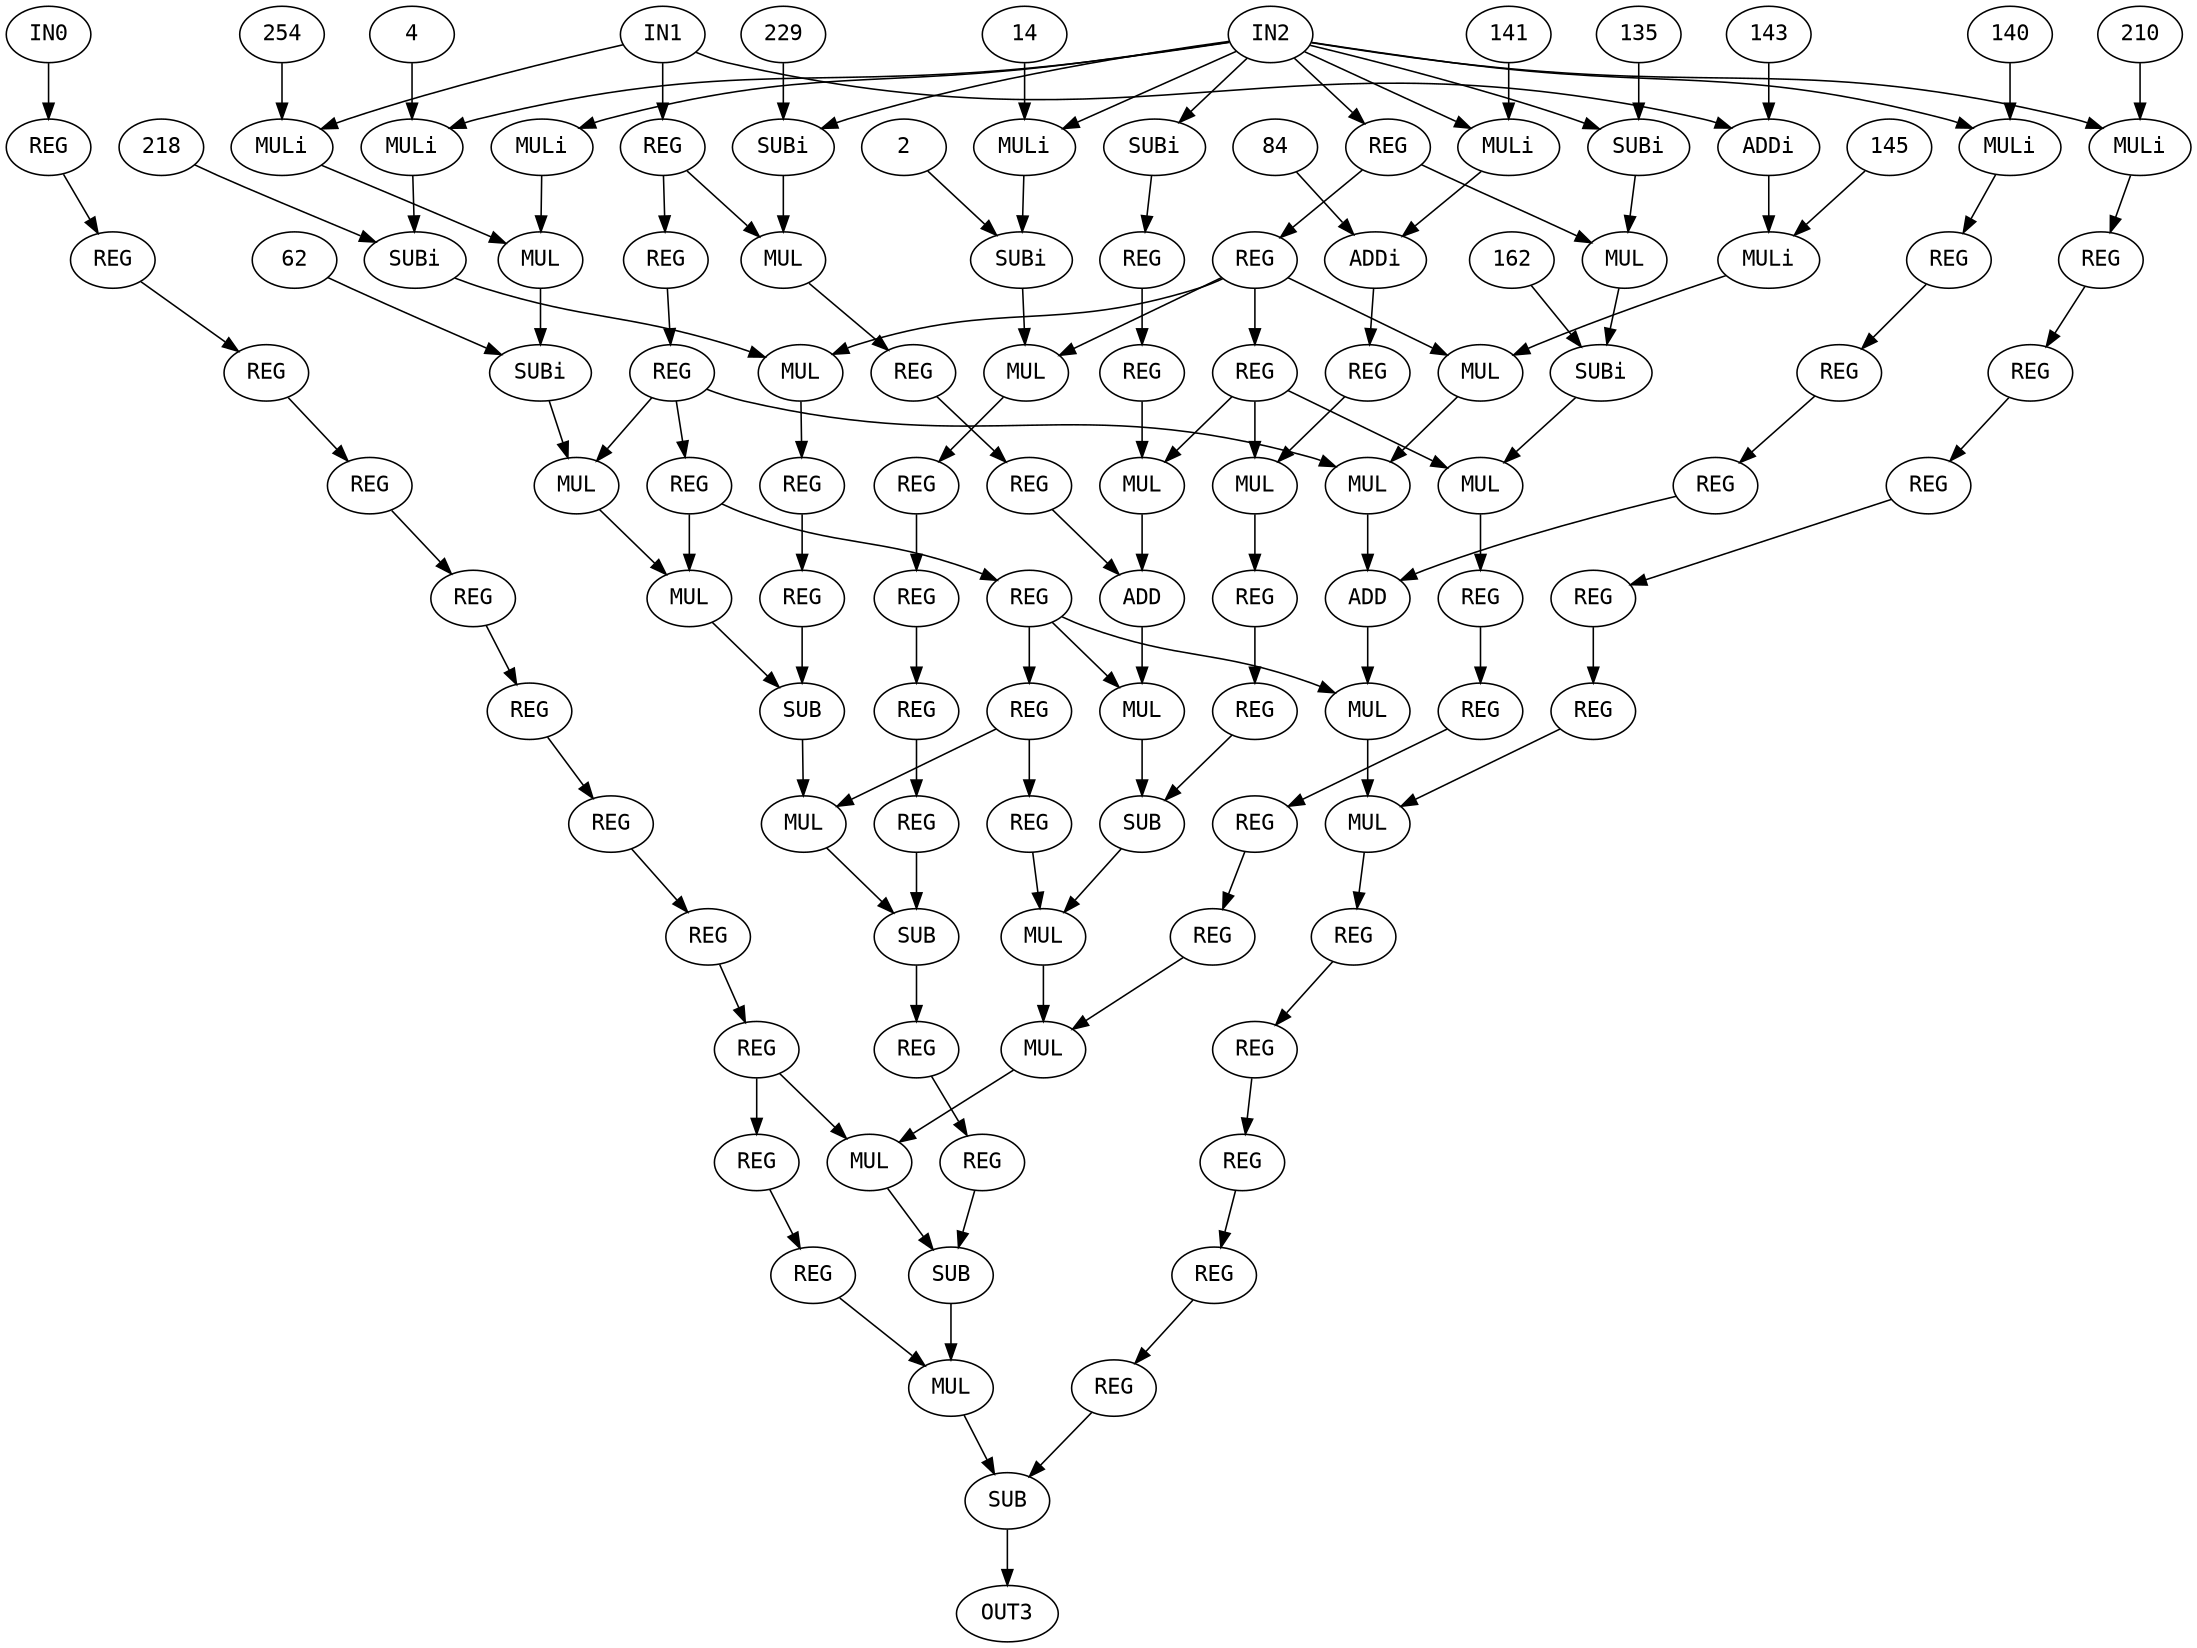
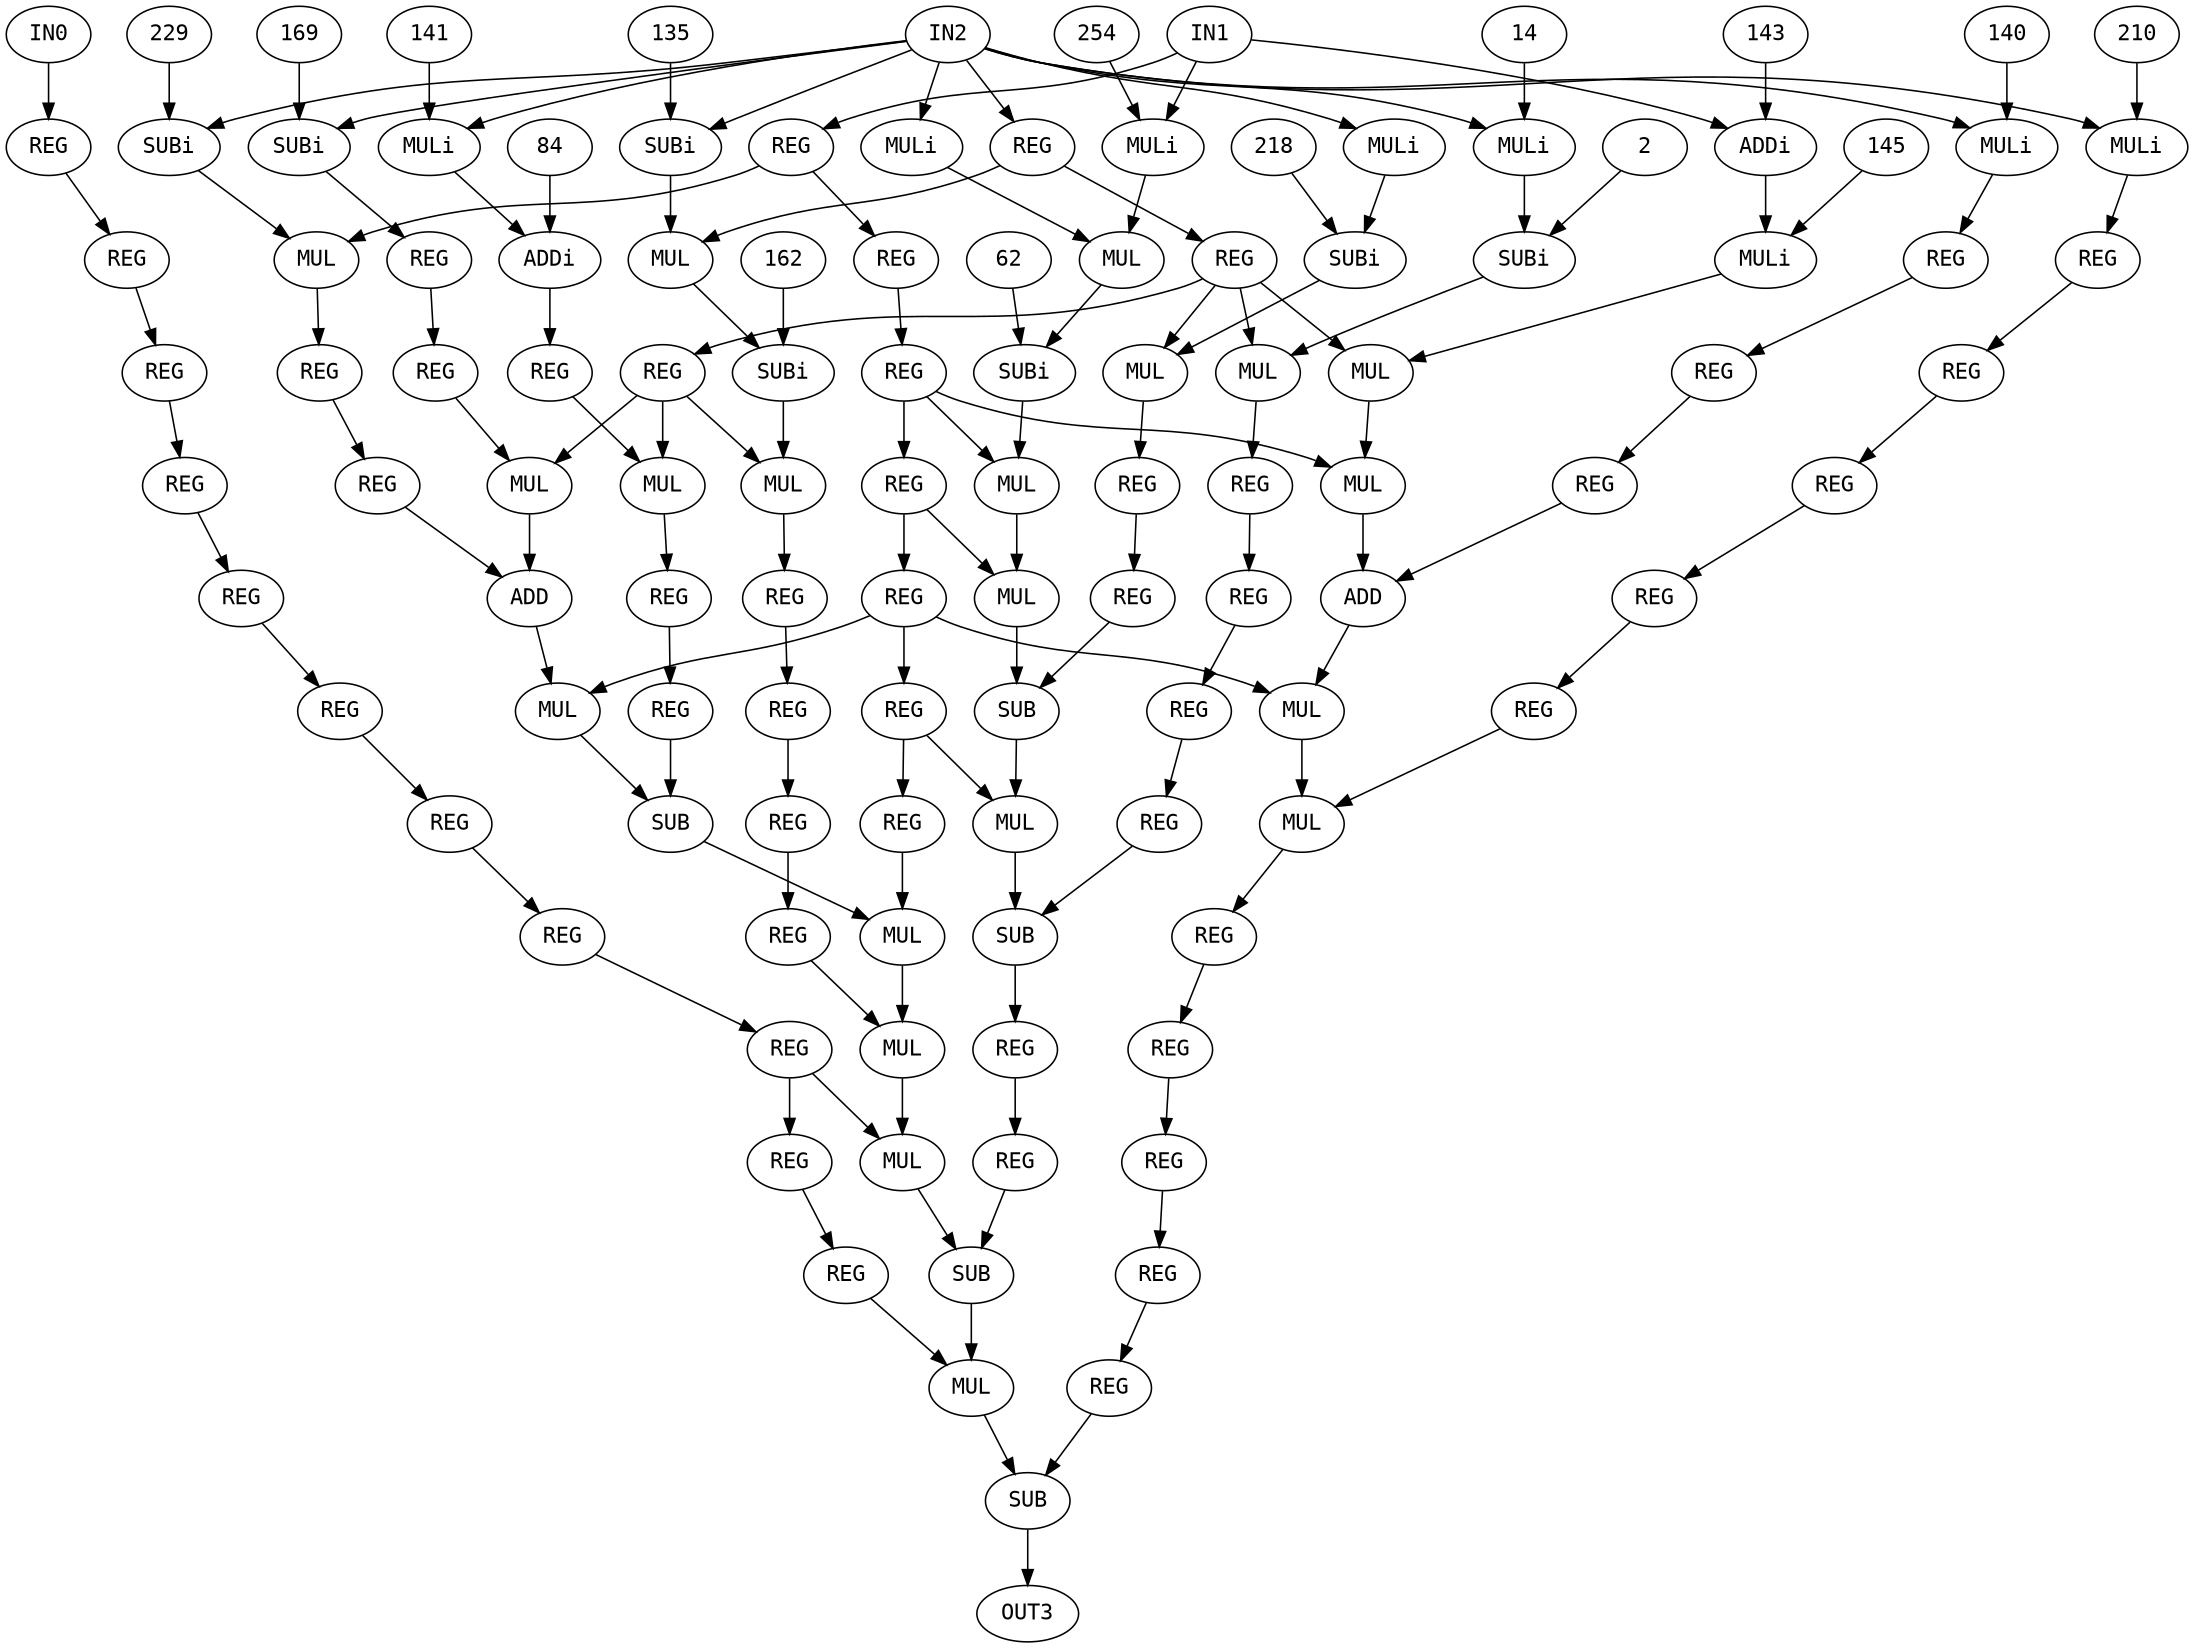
  digraph {
    fontname="DejaVu Sans Mono"
    node [fontname="DejaVu Sans Mono"]
    edge [fontname="DejaVu Sans Mono"]
    n1 [label=IN0]
    n2 [label=REG]
    n3 [label=REG]
    n4 [label=IN1]
    n5 [VALUE=143 label=ADDi]
    n6 [VALUE=254 label=MULi]
    n7 [label=REG]
    n8 [VALUE=145 label=MULi]
    n9 [label=MUL]
    n10 [label=MUL]
    n11 [label=REG]
    n12 [label=IN2]
    n13 [VALUE=141 label=MULi]
    n14 [VALUE=14 label=MULi]
    n15 [VALUE=4 label=MULi]
    n16 [VALUE=210 label=MULi]
    n17 [VALUE=100 label=MULi]
    n18 [VALUE=1 label=MULi]
    n19 [VALUE=135 label=SUBi]
    n20 [VALUE=229 label=SUBi]
    n21 [VALUE=169 label=SUBi]
    n22 [label=REG]
    n23 [VALUE=84 label=ADDi]
    n24 [VALUE=2 label=SUBi]
    n25 [VALUE=218 label=SUBi]
    n26 [label=REG]
    n27 [label=REG]
    n28 [label=MUL]
    n29 [label=REG]
    n30 [label=REG]
    n31 [label=OUT3]
    n32 [label=MUL]
    n33 [label=SUB]
    n34 [label=MUL]
    n35 [label=MUL]
    n36 [label=SUB]
    n37 [label=REG]
    n38 [VALUE=162 label=SUBi]
    n39 [label=MUL]
    n40 [label=SUB]
    n41 [label=MUL]
    n42 [label=REG]
    n43 [label=REG]
    n44 [label=MUL]
    n45 [label=MUL]
    n46 [label=ADD]
    n47 [label=MUL]
    n48 [label=REG]
    n49 [label=REG]
    n50 [label=MUL]
    n51 [label=SUB]
    n52 [label=MUL]
    n53 [label=MUL]
    n54 [label=REG]
    n55 [label=REG]
    n56 [label=MUL]
    n57 [label=MUL]
    n58 [label=SUB]
    n59 [label=MUL]
    n60 [label=REG]
    n61 [label=MUL]
    n62 [label=ADD]
    n63 [label=REG]
    n64 [label=REG]
    n65 [label=MUL]
    n66 [label=MUL]
    n67 [label=REG]
    n68 [label=REG]
    n69 [label=REG]
    n70 [VALUE=62 label=SUBi]
    n71 [label=REG]
    n72 [label=143]
    n73 [label=REG]
    n74 [label=84]
    n75 [label=254]
    n76 [label=145]
    n77 [label=141]
    n78 [label=14]
-   n79 [label=4]
    n80 [label=REG]
    n81 [label=210]
    n82 [label=REG]
    n83 [label=140]
    n84 [label=62]
    n85 [label=135]
    n86 [label=162]
    n87 [label=2]
    n88 [label=229]
    n89 [label=218]
    n90 [label=REG]
+   n91 [label=169]
    n92 [label=REG]
    n93 [label=REG]
    n94 [label=REG]
    n95 [label=REG]
    n96 [label=REG]
    n97 [label=REG]
    n98 [label=REG]
    n99 [label=REG]
    n100 [label=REG]
    n101 [label=REG]
    n102 [label=REG]
    n103 [label=REG]
    n104 [label=REG]
    n105 [label=REG]
    n106 [label=REG]
    n107 [label=REG]
    n108 [label=REG]
    n109 [label=REG]
    n110 [label=REG]
    n111 [label=REG]
    n112 [label=REG]
    n113 [label=REG]
    n114 [label=REG]
    n115 [label=REG]
    n116 [label=REG]
    n117 [label=REG]
    n1 -> n2
    n2 -> n3
    n3 -> n109
    n4 -> n5
    n4 -> n6
    n4 -> n7
    n5 -> n8
    n6 -> n9
    n7 -> n10
    n7 -> n11
    n8 -> n44
    n9 -> n70
    n10 -> n54
    n11 -> n94
    n12 -> n13
    n12 -> n14
    n12 -> n15
    n12 -> n16
    n12 -> n17
    n12 -> n18
    n12 -> n19
    n12 -> n20
    n12 -> n21
    n12 -> n22
    n13 -> n23
    n14 -> n24
    n15 -> n25
    n16 -> n26
    n17 -> n27
    n18 -> n9
    n19 -> n28
    n20 -> n10
    n21 -> n29
    n22 -> n28
    n22 -> n30
    n23 -> n73
    n24 -> n66
    n25 -> n41
    n26 -> n80
    n27 -> n82
    n28 -> n38
    n29 -> n90
    n30 -> n41
    n30 -> n44
    n30 -> n66
    n30 -> n99
    n32 -> n33
    n33 -> n34
    n34 -> n40
    n35 -> n36
    n36 -> n37
    n37 -> n71
    n38 -> n39
    n39 -> n63
    n40 -> n31
    n41 -> n42
    n42 -> n43
    n43 -> n58
    n44 -> n45
    n45 -> n46
    n46 -> n53
    n47 -> n48
    n48 -> n49
    n49 -> n51
    n50 -> n51
    n51 -> n52
    n52 -> n56
    n53 -> n59
    n54 -> n55
    n55 -> n62
    n56 -> n32
    n57 -> n58
    n58 -> n35
    n59 -> n60
    n60 -> n69
    n61 -> n62
    n62 -> n50
    n63 -> n64
    n64 -> n104
    n65 -> n57
    n66 -> n67
    n67 -> n68
    n68 -> n92
    n69 -> n106
    n70 -> n65
    n71 -> n33
    n72 -> n5
    n73 -> n47
    n74 -> n23
    n75 -> n6
    n76 -> n8
    n77 -> n13
    n78 -> n14
-   n79 -> n15
    n80 -> n101
    n81 -> n16
    n82 -> n100
    n83 -> n17
    n84 -> n70
    n85 -> n19
    n86 -> n38
    n87 -> n24
    n88 -> n20
    n89 -> n25
    n90 -> n61
+   n91 -> n21
    n92 -> n93
    n93 -> n36
    n94 -> n45
    n94 -> n65
    n94 -> n95
    n95 -> n57
    n95 -> n96
    n96 -> n50
    n96 -> n53
    n96 -> n97
    n97 -> n35
    n97 -> n98
    n98 -> n52
    n99 -> n39
    n99 -> n47
    n99 -> n61
    n100 -> n46
    n101 -> n102
    n102 -> n103
    n103 -> n59
    n104 -> n105
    n105 -> n56
    n106 -> n107
    n107 -> n108
    n108 -> n40
    n109 -> n110
    n110 -> n111
    n111 -> n112
    n112 -> n113
    n113 -> n114
    n114 -> n115
    n115 -> n32
    n115 -> n116
    n116 -> n117
    n117 -> n34
  }
